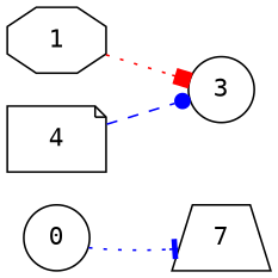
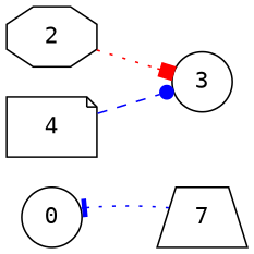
  digraph {
    fontname="DejaVu Sans Mono"
    rankdir=LR
    node [color=black fontname="DejaVu Sans Mono" shape=circle]
    edge [color=blue fontname="DejaVu Sans Mono" style=dotted]
    n1 [label=0]
    n2 [label=7 shape=trapezium]
-   n3 [label=1 shape=octagon]
+   n3 [label=2 shape=octagon]
    n4 [label=3]
    n5 [label=4 shape=note]
-   n1 -> n2 [arrowhead=tee]
+   n2 -> n1 [arrowhead=tee]
    n3 -> n4 [arrowhead=box color=red]
    n5 -> n4 [arrowhead=dot style=dashed]
  }
